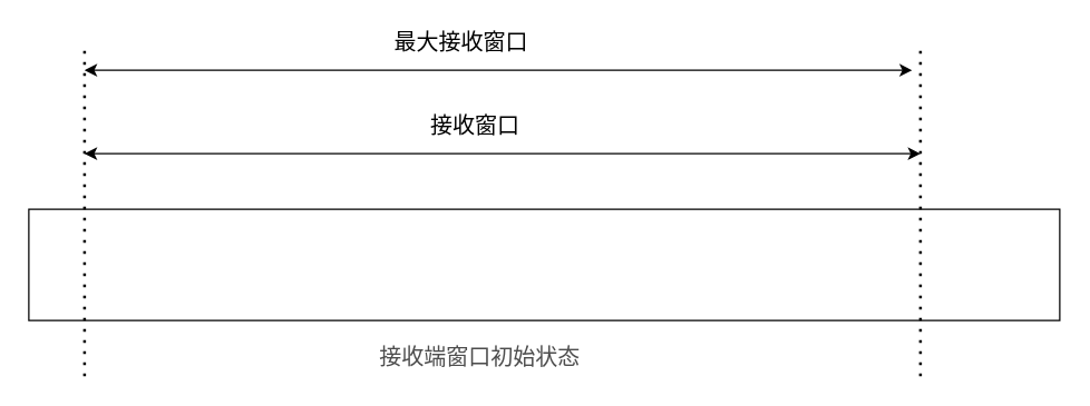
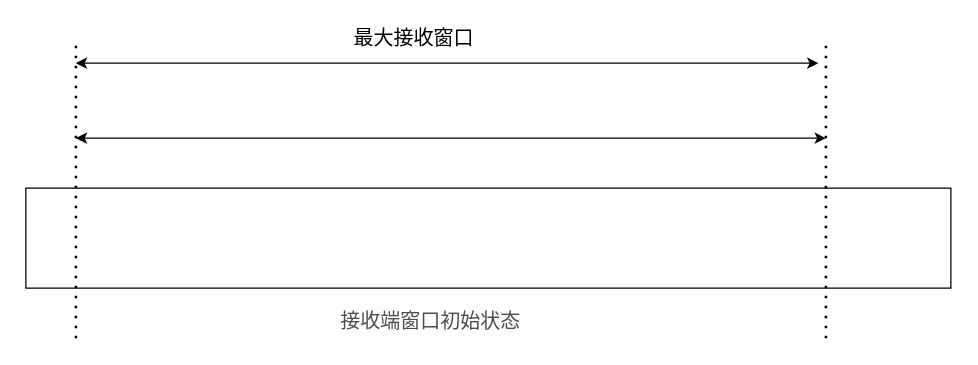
  <mxCell id="0" />
  <mxCell id="1" parent="0" />
  <mxCell id="2" value="" style="rounded=0;whiteSpace=wrap;html=1;" vertex="1" parent="1"><mxGeometry x="20" y="150" width="740" height="80" as="geometry" /></mxCell>
  <mxCell id="3" value="" style="endArrow=none;dashed=1;html=1;dashPattern=1 3;strokeWidth=2;rounded=0;" edge="1" parent="1"><mxGeometry width="50" height="50" relative="1" as="geometry"><mxPoint x="60" y="270" as="sourcePoint" /><mxPoint x="60" y="30" as="targetPoint" /></mxGeometry></mxCell>
  <mxCell id="4" value="" style="endArrow=none;dashed=1;html=1;dashPattern=1 3;strokeWidth=2;rounded=0;" edge="1" parent="1"><mxGeometry width="50" height="50" relative="1" as="geometry"><mxPoint x="660" y="270" as="sourcePoint" /><mxPoint x="660" y="30" as="targetPoint" /></mxGeometry></mxCell>
- <mxCell id="5" value="接收窗口" style="text;html=1;align=center;verticalAlign=middle;resizable=0;points=[];autosize=1;strokeColor=none;fillColor=none;fontSize=16;" vertex="1" parent="1"><mxGeometry x="300" y="80" width="80" height="20" as="geometry" /></mxCell>
  <mxCell id="6" value="" style="endArrow=classic;startArrow=classic;html=1;rounded=0;" edge="1" parent="1"><mxGeometry width="50" height="50" relative="1" as="geometry"><mxPoint x="60" y="110" as="sourcePoint" /><mxPoint x="660" y="110" as="targetPoint" /></mxGeometry></mxCell>
  <mxCell id="7" value="" style="endArrow=classic;startArrow=classic;html=1;rounded=0;fontSize=16;" edge="1" parent="1"><mxGeometry width="50" height="50" relative="1" as="geometry"><mxPoint x="60" y="50" as="sourcePoint" /><mxPoint x="654" y="50" as="targetPoint" /></mxGeometry></mxCell>
  <mxCell id="8" value="最大接收窗口" style="text;html=1;align=center;verticalAlign=middle;resizable=0;points=[];autosize=1;strokeColor=none;fillColor=none;fontSize=16;" vertex="1" parent="1"><mxGeometry x="275" y="20" width="110" height="20" as="geometry" /></mxCell>
  <mxCell id="9" value="&lt;meta charset=&quot;utf-8&quot;&gt;&lt;span style=&quot;color: rgb(77, 77, 77); font-size: 16px; font-style: normal; font-weight: 400; letter-spacing: normal; text-indent: 0px; text-transform: none; word-spacing: 0px; background-color: rgb(255, 255, 255); display: inline; float: none;&quot;&gt;接收端窗口初始状态&lt;/span&gt;" style="text;whiteSpace=wrap;html=1;fontSize=16;" vertex="1" parent="1"><mxGeometry x="270" y="240" width="170" height="30" as="geometry" /></mxCell>
